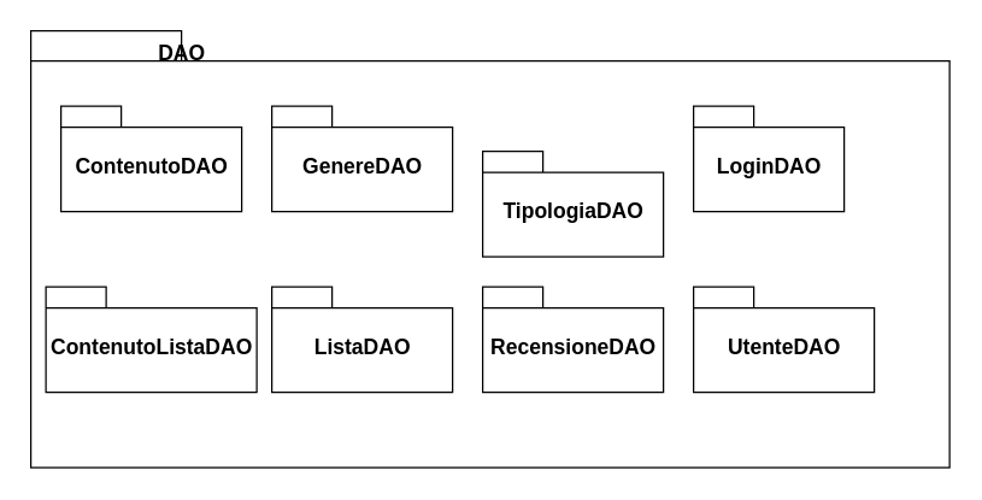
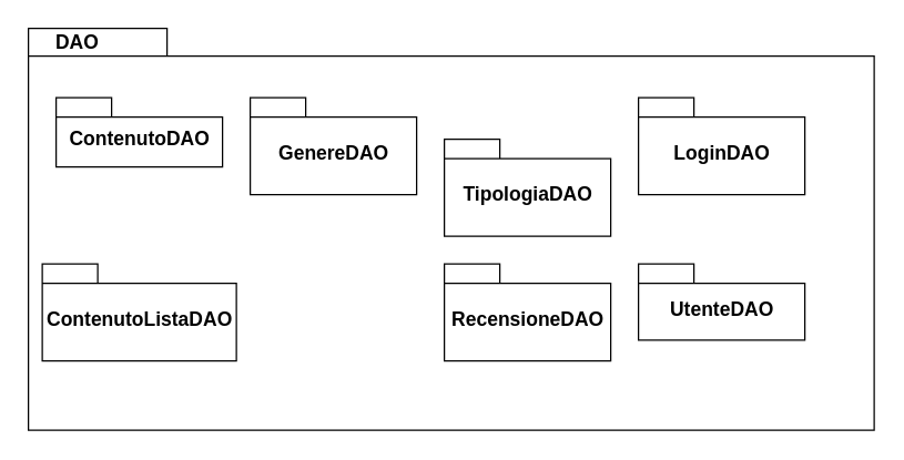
  <mxCell id="0" />
  <mxCell id="1" parent="0" />
  <mxCell id="2" value="" style="shape=folder;fontStyle=1;spacingTop=10;tabWidth=100;tabHeight=20;tabPosition=left;html=1;" vertex="1" parent="1"><mxGeometry x="20" y="20" width="610" height="290" as="geometry" /></mxCell>
- <mxCell id="3" value="&lt;b&gt;&lt;font style=&quot;font-size: 14px&quot;&gt;DAO&lt;/font&gt;&lt;/b&gt;" style="text;html=1;align=center;verticalAlign=middle;resizable=0;points=[];autosize=1;strokeColor=none;fillColor=none;" vertex="1" parent="1"><mxGeometry x="95" y="25" width="50" height="20" as="geometry" /></mxCell>
- <mxCell id="4" value="ContenutoDAO" style="shape=folder;fontStyle=1;spacingTop=10;tabWidth=40;tabHeight=14;tabPosition=left;html=1;fontSize=14;" vertex="1" parent="1"><mxGeometry x="40" y="70" width="120" height="70" as="geometry" /></mxCell>
+ <mxCell id="3" value="&lt;b&gt;&lt;font style=&quot;font-size: 14px&quot;&gt;DAO&lt;/font&gt;&lt;/b&gt;" style="text;html=1;align=center;verticalAlign=middle;resizable=0;points=[];autosize=1;strokeColor=none;fillColor=none;" vertex="1" parent="1"><mxGeometry x="30" y="20" width="50" height="20" as="geometry" /></mxCell>
+ <mxCell id="4" value="ContenutoDAO" style="shape=folder;fontStyle=1;spacingTop=10;tabWidth=40;tabHeight=14;tabPosition=left;html=1;fontSize=14;" vertex="1" parent="1"><mxGeometry x="40" y="70" width="120" height="50" as="geometry" /></mxCell>
  <mxCell id="5" value="ContenutoListaDAO" style="shape=folder;fontStyle=1;spacingTop=10;tabWidth=40;tabHeight=14;tabPosition=left;html=1;fontSize=14;" vertex="1" parent="1"><mxGeometry x="30" y="190" width="140" height="70" as="geometry" /></mxCell>
  <mxCell id="6" value="GenereDAO" style="shape=folder;fontStyle=1;spacingTop=10;tabWidth=40;tabHeight=14;tabPosition=left;html=1;fontSize=14;" vertex="1" parent="1"><mxGeometry x="180" y="70" width="120" height="70" as="geometry" /></mxCell>
- <mxCell id="7" value="ListaDAO" style="shape=folder;fontStyle=1;spacingTop=10;tabWidth=40;tabHeight=14;tabPosition=left;html=1;fontSize=14;" vertex="1" parent="1"><mxGeometry x="180" y="190" width="120" height="70" as="geometry" /></mxCell>
- <mxCell id="8" value="LoginDAO" style="shape=folder;fontStyle=1;spacingTop=10;tabWidth=40;tabHeight=14;tabPosition=left;html=1;fontSize=14;" vertex="1" parent="1"><mxGeometry x="460" y="70" width="100" height="70" as="geometry" /></mxCell>
+ <mxCell id="8" value="LoginDAO" style="shape=folder;fontStyle=1;spacingTop=10;tabWidth=40;tabHeight=14;tabPosition=left;html=1;fontSize=14;" vertex="1" parent="1"><mxGeometry x="460" y="70" width="120" height="70" as="geometry" /></mxCell>
  <mxCell id="9" value="RecensioneDAO" style="shape=folder;fontStyle=1;spacingTop=10;tabWidth=40;tabHeight=14;tabPosition=left;html=1;fontSize=14;" vertex="1" parent="1"><mxGeometry x="320" y="190" width="120" height="70" as="geometry" /></mxCell>
  <mxCell id="10" value="TipologiaDAO" style="shape=folder;fontStyle=1;spacingTop=10;tabWidth=40;tabHeight=14;tabPosition=left;html=1;fontSize=14;" vertex="1" parent="1"><mxGeometry x="320" y="100" width="120" height="70" as="geometry" /></mxCell>
- <mxCell id="11" value="UtenteDAO" style="shape=folder;fontStyle=1;spacingTop=10;tabWidth=40;tabHeight=14;tabPosition=left;html=1;fontSize=14;" vertex="1" parent="1"><mxGeometry x="460" y="190" width="120" height="70" as="geometry" /></mxCell>
+ <mxCell id="11" value="UtenteDAO" style="shape=folder;fontStyle=1;spacingTop=10;tabWidth=40;tabHeight=14;tabPosition=left;html=1;fontSize=14;" vertex="1" parent="1"><mxGeometry x="460" y="190" width="120" height="55" as="geometry" /></mxCell>
